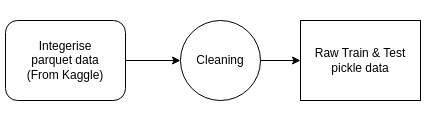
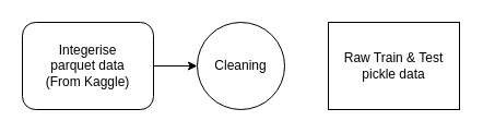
  <mxCell id="0" />
  <mxCell id="1" parent="0" />
  <mxCell id="2" style="edgeStyle=orthogonalEdgeStyle;rounded=0;orthogonalLoop=1;jettySize=auto;html=1;entryX=0;entryY=0.5;entryDx=0;entryDy=0;" edge="1" parent="1" source="3" target="5"><mxGeometry relative="1" as="geometry" /></mxCell>
- <mxCell id="3" value="Integerise&lt;br&gt;parquet data&lt;br&gt;(From Kaggle)" style="rounded=1;whiteSpace=wrap;html=1;" vertex="1" parent="1"><mxGeometry x="5" y="20" width="120" height="80" as="geometry" /></mxCell>
- <mxCell id="4" style="edgeStyle=orthogonalEdgeStyle;rounded=0;orthogonalLoop=1;jettySize=auto;html=1;entryX=0;entryY=0.5;entryDx=0;entryDy=0;" edge="1" parent="1" source="5" target="6"><mxGeometry relative="1" as="geometry" /></mxCell>
+ <mxCell id="3" value="Integerise&lt;br&gt;parquet data&lt;br&gt;(From Kaggle)" style="rounded=1;whiteSpace=wrap;html=1;" vertex="1" parent="1"><mxGeometry x="20" y="20" width="120" height="80" as="geometry" /></mxCell>
  <mxCell id="5" value="Cleaning" style="ellipse;whiteSpace=wrap;html=1;" vertex="1" parent="1"><mxGeometry x="180" y="20" width="80" height="80" as="geometry" /></mxCell>
  <mxCell id="6" value="Raw Train &amp;amp; Test&lt;br&gt;pickle data" style="whiteSpace=wrap;html=1;rounded=0;" vertex="1" parent="1"><mxGeometry x="300" y="20" width="120" height="80" as="geometry" /></mxCell>
